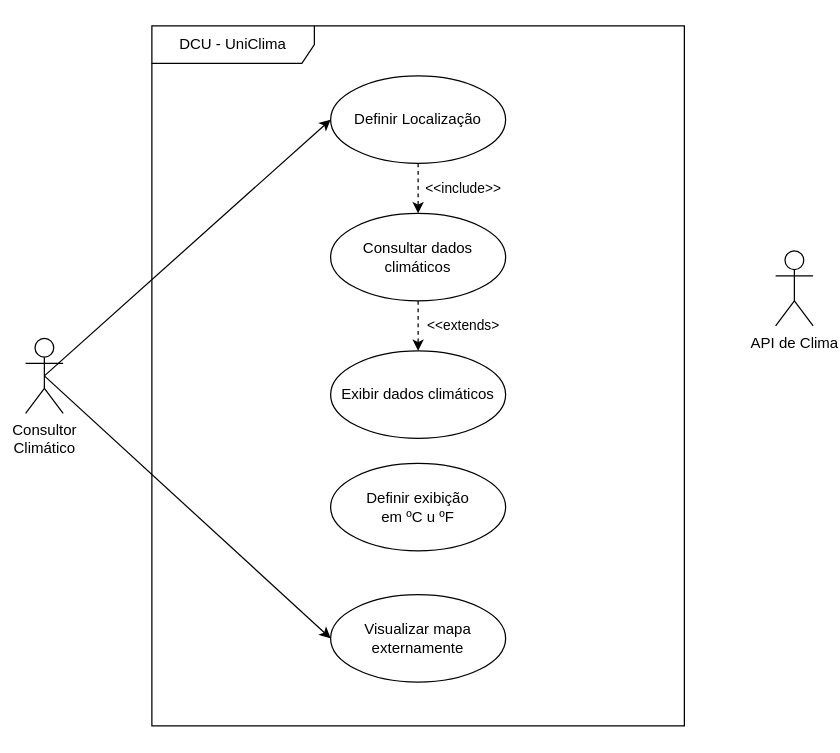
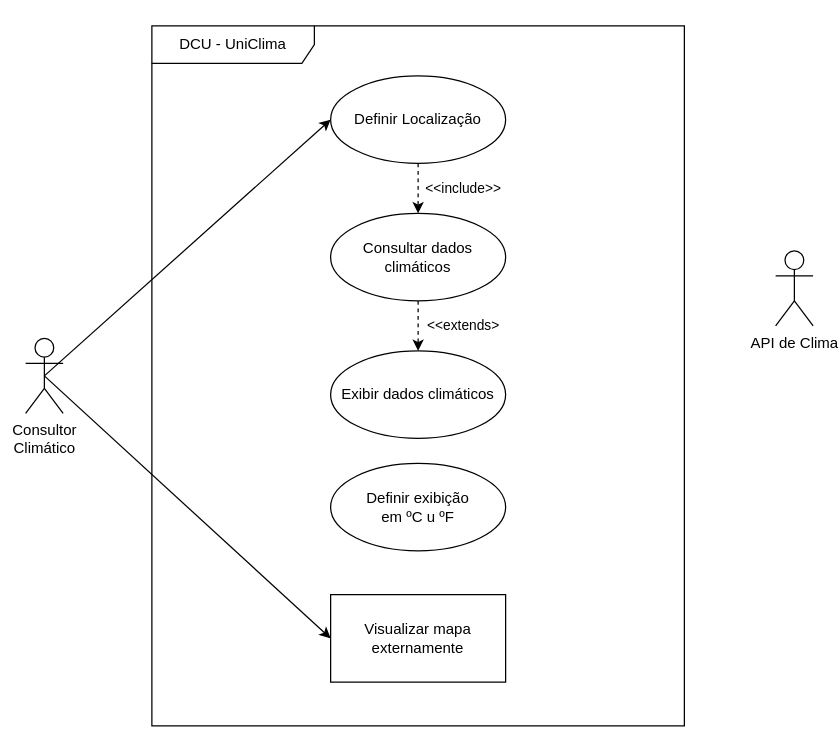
  <mxCell id="0" />
  <mxCell id="1" parent="0" />
  <mxCell id="2" value="DCU - UniClima" style="shape=umlFrame;whiteSpace=wrap;html=1;width=130;height=30;shadow=0;sketch=0;" vertex="1" parent="1"><mxGeometry x="121" y="20" width="426" height="560" as="geometry" /></mxCell>
  <mxCell id="3" style="rounded=0;orthogonalLoop=1;jettySize=auto;html=1;exitX=0.5;exitY=0.5;exitDx=0;exitDy=0;exitPerimeter=0;entryX=0;entryY=0.5;entryDx=0;entryDy=0;" edge="1" parent="1" source="5" target="7"><mxGeometry relative="1" as="geometry" /></mxCell>
  <mxCell id="4" style="edgeStyle=none;rounded=0;orthogonalLoop=1;jettySize=auto;html=1;exitX=0.5;exitY=0.5;exitDx=0;exitDy=0;exitPerimeter=0;entryX=0;entryY=0.5;entryDx=0;entryDy=0;endArrow=classic;endFill=1;" edge="1" parent="1" source="5" target="13"><mxGeometry relative="1" as="geometry" /></mxCell>
  <mxCell id="5" value="Consultor &lt;br&gt;Climático" style="shape=umlActor;verticalLabelPosition=bottom;verticalAlign=top;html=1;shadow=0;sketch=0;" vertex="1" parent="1"><mxGeometry x="20" y="270" width="30" height="60" as="geometry" /></mxCell>
  <mxCell id="6" value="&amp;lt;&amp;lt;include&amp;gt;&amp;gt;" style="edgeStyle=none;rounded=0;orthogonalLoop=1;jettySize=auto;html=1;dashed=1;" edge="1" parent="1" source="7" target="11"><mxGeometry y="36" relative="1" as="geometry"><mxPoint as="offset" /></mxGeometry></mxCell>
  <mxCell id="7" value="Definir Localização" style="ellipse;whiteSpace=wrap;html=1;shadow=0;sketch=0;" vertex="1" parent="1"><mxGeometry x="264" y="60" width="140" height="70" as="geometry" /></mxCell>
  <mxCell id="8" value="Exibir dados climáticos" style="ellipse;whiteSpace=wrap;html=1;shadow=0;sketch=0;" vertex="1" parent="1"><mxGeometry x="264" y="280" width="140" height="70" as="geometry" /></mxCell>
  <mxCell id="9" value="API de Clima" style="shape=umlActor;verticalLabelPosition=bottom;verticalAlign=top;html=1;shadow=0;sketch=0;" vertex="1" parent="1"><mxGeometry x="620" y="200" width="30" height="60" as="geometry" /></mxCell>
  <mxCell id="10" value="&amp;lt;&amp;lt;extends&amp;gt;" style="edgeStyle=none;rounded=0;orthogonalLoop=1;jettySize=auto;html=1;dashed=1;" edge="1" parent="1" source="11" target="8"><mxGeometry y="36" relative="1" as="geometry"><mxPoint as="offset" /></mxGeometry></mxCell>
  <mxCell id="11" value="Consultar dados climáticos" style="ellipse;whiteSpace=wrap;html=1;shadow=0;sketch=0;" vertex="1" parent="1"><mxGeometry x="264" y="170" width="140" height="70" as="geometry" /></mxCell>
  <mxCell id="12" value="Definir exibição&lt;br&gt;em ºC u ºF" style="ellipse;whiteSpace=wrap;html=1;shadow=0;sketch=0;" vertex="1" parent="1"><mxGeometry x="264" y="370" width="140" height="70" as="geometry" /></mxCell>
- <mxCell id="13" value="Visualizar mapa externamente" style="ellipse;whiteSpace=wrap;html=1;shadow=0;sketch=0;" vertex="1" parent="1"><mxGeometry x="264" y="475" width="140" height="70" as="geometry" /></mxCell>
+ <mxCell id="13" value="Visualizar mapa externamente" style="whiteSpace=wrap;html=1;shadow=0;sketch=0;rounded=0;" vertex="1" parent="1"><mxGeometry x="264" y="475" width="140" height="70" as="geometry" /></mxCell>
